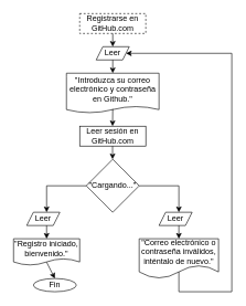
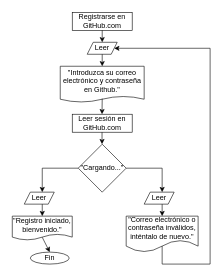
  <mxCell id="0" />
  <mxCell id="1" parent="0" />
- <mxCell id="2" value="Registrarse en GitHub.com" style="rounded=0;whiteSpace=wrap;html=1;dashed=1;" vertex="1" parent="1"><mxGeometry x="120" y="20" width="100" height="30" as="geometry" /></mxCell>
+ <mxCell id="2" value="Registrarse en GitHub.com" style="rounded=0;whiteSpace=wrap;html=1;" vertex="1" parent="1"><mxGeometry x="120" y="20" width="100" height="30" as="geometry" /></mxCell>
  <mxCell id="3" value="" style="endArrow=classic;html=1;rounded=0;exitX=0.5;exitY=1;exitDx=0;exitDy=0;" edge="1" parent="1" source="2" target="4"><mxGeometry width="50" height="50" relative="1" as="geometry"><mxPoint x="120" y="170" as="sourcePoint" /><mxPoint x="170" y="70" as="targetPoint" /></mxGeometry></mxCell>
  <mxCell id="4" value="Leer" style="shape=parallelogram;perimeter=parallelogramPerimeter;whiteSpace=wrap;html=1;fixedSize=1;size=10;" vertex="1" parent="1"><mxGeometry x="145" y="70" width="50" height="20" as="geometry" /></mxCell>
  <mxCell id="5" value="&quot;Introduzca su correo electrónico y contraseña en Github.&quot;" style="shape=document;whiteSpace=wrap;html=1;boundedLbl=1;size=0.167;" vertex="1" parent="1"><mxGeometry x="100" y="110" width="140" height="60" as="geometry" /></mxCell>
  <mxCell id="6" value="" style="endArrow=classic;html=1;rounded=0;exitX=0.5;exitY=1;exitDx=0;exitDy=0;entryX=0.5;entryY=0;entryDx=0;entryDy=0;" edge="1" parent="1" source="4" target="5"><mxGeometry width="50" height="50" relative="1" as="geometry"><mxPoint x="220" y="180" as="sourcePoint" /><mxPoint x="270" y="130" as="targetPoint" /></mxGeometry></mxCell>
  <mxCell id="7" value="" style="endArrow=classic;html=1;rounded=0;" edge="1" parent="1"><mxGeometry width="50" height="50" relative="1" as="geometry"><mxPoint x="170" y="164" as="sourcePoint" /><mxPoint x="169.71" y="190" as="targetPoint" /></mxGeometry></mxCell>
  <mxCell id="8" value="Leer sesión en GitHub.com" style="rounded=0;whiteSpace=wrap;html=1;" vertex="1" parent="1"><mxGeometry x="120" y="190" width="100" height="30" as="geometry" /></mxCell>
  <mxCell id="9" value="" style="edgeStyle=orthogonalEdgeStyle;rounded=0;orthogonalLoop=1;jettySize=auto;html=1;" edge="1" parent="1" source="10" target="14"><mxGeometry relative="1" as="geometry"><Array as="points"><mxPoint x="270" y="280" /></Array></mxGeometry></mxCell>
  <mxCell id="10" value="&quot;Cargando...&quot;" style="rhombus;whiteSpace=wrap;html=1;" vertex="1" parent="1"><mxGeometry x="130" y="240" width="80" height="80" as="geometry" /></mxCell>
  <mxCell id="11" value="" style="endArrow=classic;html=1;rounded=0;" edge="1" parent="1"><mxGeometry width="50" height="50" relative="1" as="geometry"><mxPoint x="169.71" y="220" as="sourcePoint" /><mxPoint x="169.71" y="240" as="targetPoint" /><Array as="points"><mxPoint x="169.71" y="230" /></Array></mxGeometry></mxCell>
  <mxCell id="12" value="" style="endArrow=classic;html=1;rounded=0;exitX=0;exitY=0.5;exitDx=0;exitDy=0;" edge="1" parent="1" source="10"><mxGeometry width="50" height="50" relative="1" as="geometry"><mxPoint x="50" y="340" as="sourcePoint" /><mxPoint x="70" y="320" as="targetPoint" /><Array as="points"><mxPoint x="70" y="280" /></Array></mxGeometry></mxCell>
  <mxCell id="13" value="Leer" style="shape=parallelogram;perimeter=parallelogramPerimeter;whiteSpace=wrap;html=1;fixedSize=1;size=10;" vertex="1" parent="1"><mxGeometry x="40" y="320" width="50" height="20" as="geometry" /></mxCell>
  <mxCell id="14" value="Leer" style="shape=parallelogram;perimeter=parallelogramPerimeter;whiteSpace=wrap;html=1;fixedSize=1;size=10;" vertex="1" parent="1"><mxGeometry x="240" y="320" width="50" height="20" as="geometry" /></mxCell>
  <mxCell id="15" value="" style="endArrow=classic;html=1;rounded=0;" edge="1" parent="1"><mxGeometry width="50" height="50" relative="1" as="geometry"><mxPoint x="70" y="340" as="sourcePoint" /><mxPoint x="70" y="360" as="targetPoint" /></mxGeometry></mxCell>
  <mxCell id="16" value="" style="endArrow=classic;html=1;rounded=0;" edge="1" parent="1"><mxGeometry width="50" height="50" relative="1" as="geometry"><mxPoint x="270" y="340" as="sourcePoint" /><mxPoint x="270" y="360" as="targetPoint" /></mxGeometry></mxCell>
  <mxCell id="17" value="&quot;Registro iniciado, bienvenido.&quot;" style="shape=document;whiteSpace=wrap;html=1;boundedLbl=1;size=0.25;" vertex="1" parent="1"><mxGeometry x="20" y="360" width="100" height="40" as="geometry" /></mxCell>
  <mxCell id="18" value="&quot;Correo electrónico o contraseña inválidos, inténtalo de nuevo.&quot;" style="shape=document;whiteSpace=wrap;html=1;boundedLbl=1;size=0.333;" vertex="1" parent="1"><mxGeometry x="210" y="360" width="120" height="60" as="geometry" /></mxCell>
  <mxCell id="19" value="Fin" style="ellipse;whiteSpace=wrap;html=1;" vertex="1" parent="1"><mxGeometry x="50" y="420" width="65" height="20" as="geometry" /></mxCell>
  <mxCell id="20" value="" style="endArrow=classic;html=1;rounded=0;entryX=0.5;entryY=0;entryDx=0;entryDy=0;exitX=0.499;exitY=0.879;exitDx=0;exitDy=0;exitPerimeter=0;" edge="1" parent="1" source="17" target="19"><mxGeometry width="50" height="50" relative="1" as="geometry"><mxPoint x="70" y="400" as="sourcePoint" /><mxPoint x="69.71" y="410" as="targetPoint" /><Array as="points" /></mxGeometry></mxCell>
  <mxCell id="21" value="" style="endArrow=classic;html=1;rounded=0;entryX=1;entryY=0.5;entryDx=0;entryDy=0;" edge="1" parent="1" target="4"><mxGeometry width="50" height="50" relative="1" as="geometry"><mxPoint x="270" y="410" as="sourcePoint" /><mxPoint x="350" y="50" as="targetPoint" /><Array as="points"><mxPoint x="270" y="440" /><mxPoint x="350" y="440" /><mxPoint x="350" y="80" /></Array></mxGeometry></mxCell>
